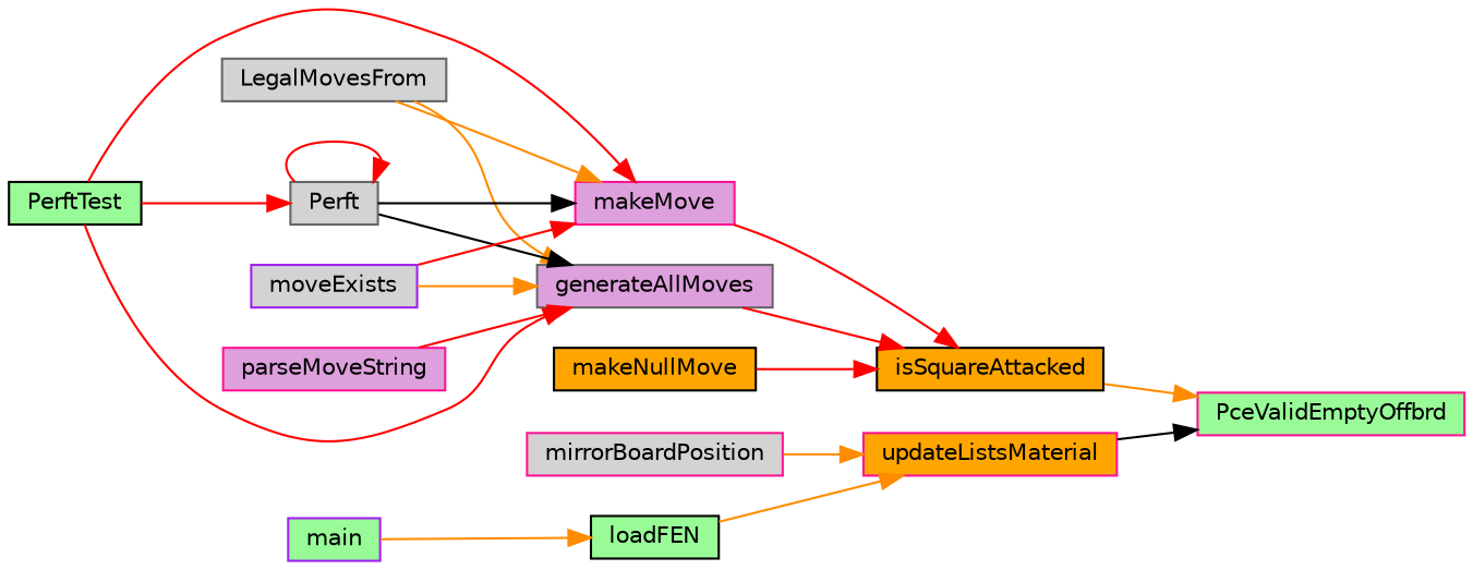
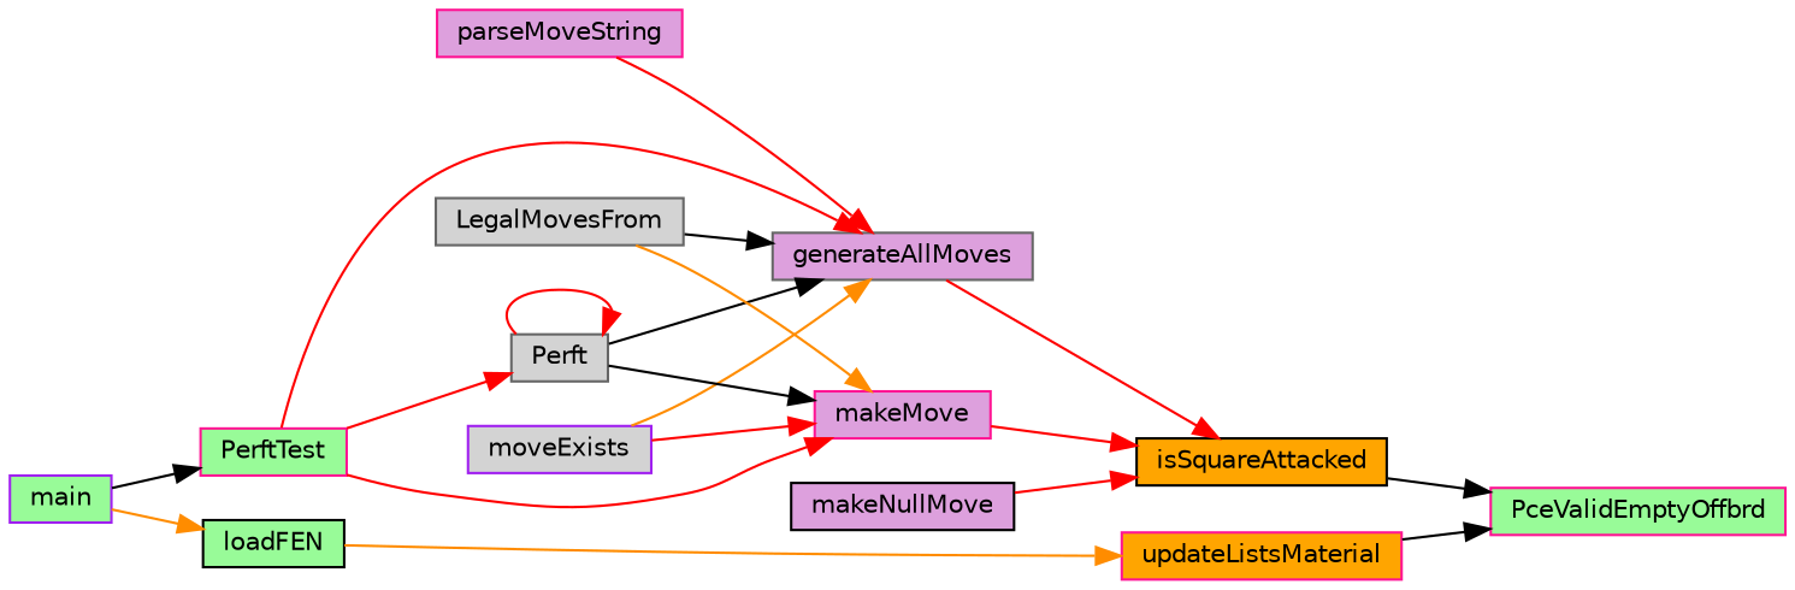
  digraph {
    rankdir=RL
    node [color=deeppink fillcolor=palegreen fontname=Helvetica fontsize=10 shape=box style=filled]
    edge [color=red dir=back fontname=Helvetica fontsize=10 labelfontname=Helvetica labelfontsize=10 style=solid]
    n1 [fontcolor=black height=0.2 label=PceValidEmptyOffbrd width=0.4]
    n2 [color=black fillcolor=orange height=0.2 label=isSquareAttacked width=0.4]
    n3 [fillcolor=orange height=0.2 label=updateListsMaterial width=0.4]
    n4 [color=gray40 fillcolor=plum height=0.2 label=generateAllMoves width=0.4]
    n5 [fillcolor=plum height=0.2 label=makeMove width=0.4]
-   n6 [color=black fillcolor=orange height=0.2 label=makeNullMove width=0.4]
+   n6 [color=black fillcolor=plum height=0.2 label=makeNullMove width=0.4]
    n7 [color=black height=0.2 label=loadFEN width=0.4]
-   n8 [fillcolor=lightgrey height=0.2 label=mirrorBoardPosition width=0.4]
    n9 [color=gray40 fillcolor=lightgrey height=0.2 label=LegalMovesFrom width=0.4]
    n10 [color=purple fillcolor=lightgrey height=0.2 label=moveExists width=0.4]
    n11 [fillcolor=plum height=0.2 label=parseMoveString width=0.4]
    n12 [color=gray40 fillcolor=lightgrey height=0.2 label=Perft width=0.4]
-   n13 [color=black height=0.2 label=PerftTest width=0.4]
+   n13 [height=0.2 label=PerftTest width=0.4]
    n14 [color=purple height=0.2 label=main width=0.4]
-   n1 -> n2 [color=darkorange]
+   n1 -> n2 [color=black]
    n1 -> n3 [color=black]
    n2 -> n4
    n2 -> n5
    n2 -> n6
    n3 -> n7 [color=darkorange]
-   n3 -> n8 [color=darkorange]
-   n4 -> n9 [color=darkorange]
+   n4 -> n9 [color=black]
    n4 -> n10 [color=darkorange]
    n4 -> n11
    n4 -> n12 [color=black]
    n4 -> n13
    n5 -> n9 [color=darkorange]
    n5 -> n10
    n5 -> n12 [color=black]
    n5 -> n13
    n7 -> n14 [color=darkorange]
    n12 -> n12
    n12 -> n13
+   n13 -> n14 [color=black]
  }
